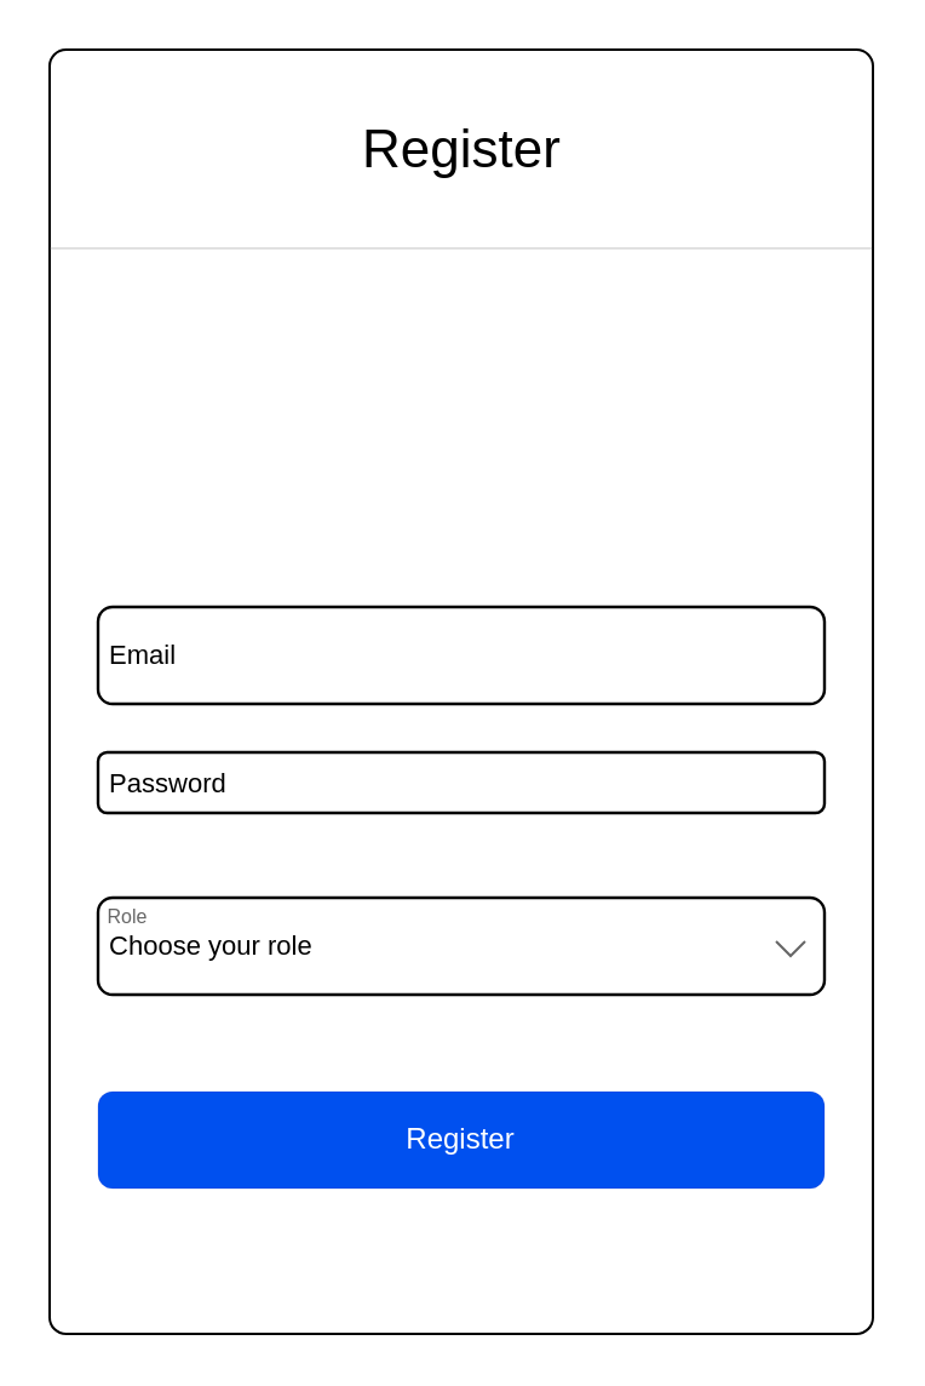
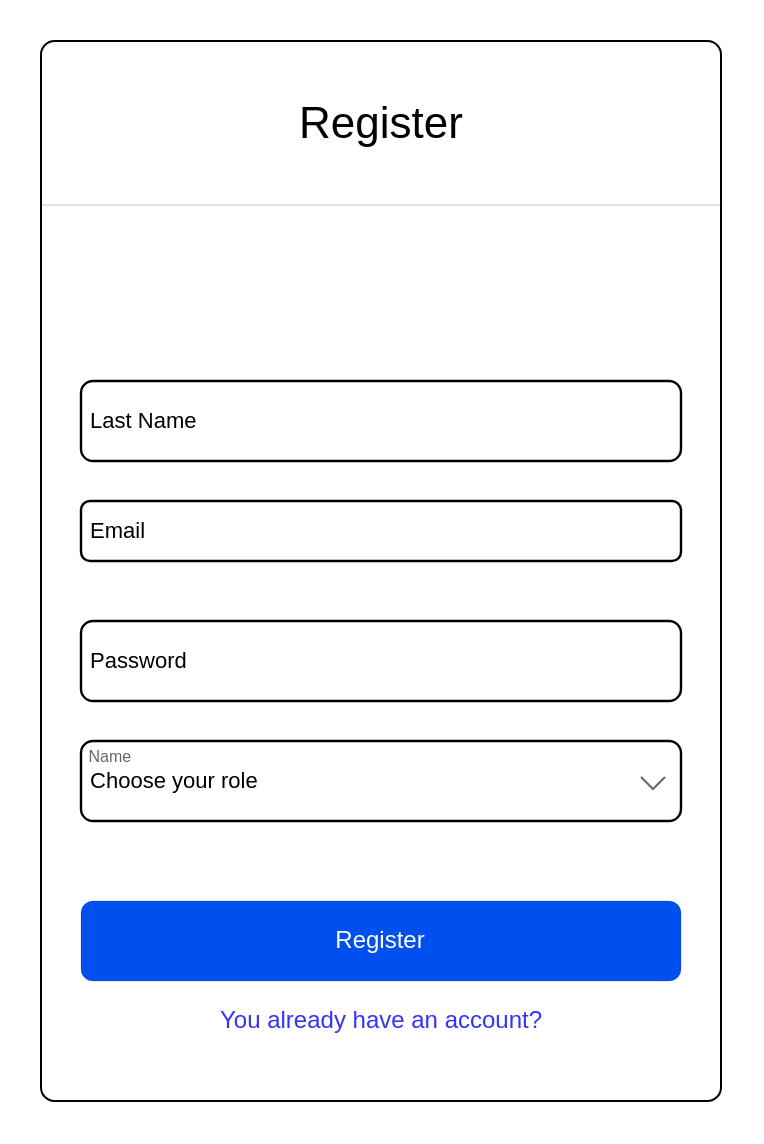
  <mxCell id="0" />
  <mxCell id="1" parent="0" />
  <mxCell id="2" value="" style="rounded=1;whiteSpace=wrap;html=1;gradientColor=none;fillColor=#FFFFFF;glass=0;shadow=0;sketch=0;labelPadding=0;fillOpacity=100;arcSize=2;" vertex="1" parent="1"><mxGeometry x="20" y="20" width="340" height="530" as="geometry" /></mxCell>
+ <mxCell id="3" value="&amp;nbsp;Last Name" style="rounded=1;whiteSpace=wrap;html=1;fillColor=#FFFFFF;fontColor=#000000;align=left;strokeWidth=1.2;fontSize=11;" vertex="1" parent="1"><mxGeometry x="40" y="190" width="300" height="40" as="geometry" /></mxCell>
  <mxCell id="4" value="Register" style="rounded=1;whiteSpace=wrap;html=1;fillColor=#0050ef;fontColor=#ffffff;strokeColor=#001DBC;strokeWidth=0;" vertex="1" parent="1"><mxGeometry x="40" y="450" width="300" height="40" as="geometry" /></mxCell>
+ <mxCell id="5" value="You already have an account?" style="text;html=1;align=center;verticalAlign=middle;resizable=0;points=[];autosize=1;fontColor=#3333FF;" vertex="1" parent="1"><mxGeometry x="100" y="500" width="180" height="20" as="geometry" /></mxCell>
  <mxCell id="6" value="&lt;font style=&quot;font-size: 22px;&quot;&gt;Register&lt;/font&gt;" style="text;html=1;align=center;verticalAlign=middle;resizable=0;points=[];autosize=1;strokeColor=none;fillColor=none;fontColor=#000000;" vertex="1" parent="1"><mxGeometry x="140" y="52" width="100" height="20" as="geometry" /></mxCell>
  <mxCell id="7" value="" style="endArrow=none;html=1;rounded=0;fontSize=22;entryX=1;entryY=0.25;entryDx=0;entryDy=0;strokeColor=#666666;strokeWidth=0.2;exitX=0;exitY=0.25;exitDx=0;exitDy=0;" edge="1" parent="1"><mxGeometry width="50" height="50" relative="1" as="geometry"><mxPoint x="20" y="102" as="sourcePoint" /><mxPoint x="360" y="102" as="targetPoint" /></mxGeometry></mxCell>
- <mxCell id="8" value="&amp;nbsp;Email" style="rounded=1;whiteSpace=wrap;html=1;align=left;fillColor=#FFFFFF;fontColor=#000000;strokeWidth=1.2;fontSize=11;" vertex="1" parent="1"><mxGeometry x="40" y="250" width="300" height="40" as="geometry" /></mxCell>
- <mxCell id="9" value="&amp;nbsp;Password" style="rounded=1;whiteSpace=wrap;html=1;fillColor=#FFFFFF;fontColor=#000000;align=left;strokeWidth=1.2;fontSize=11;" vertex="1" parent="1"><mxGeometry x="40" y="310" width="300" height="25" as="geometry" /></mxCell>
+ <mxCell id="8" value="&amp;nbsp;Email" style="rounded=1;whiteSpace=wrap;html=1;align=left;fillColor=#FFFFFF;fontColor=#000000;strokeWidth=1.2;fontSize=11;" vertex="1" parent="1"><mxGeometry x="40" y="250" width="300" height="30" as="geometry" /></mxCell>
+ <mxCell id="9" value="&amp;nbsp;Password" style="rounded=1;whiteSpace=wrap;html=1;fillColor=#FFFFFF;fontColor=#000000;align=left;strokeWidth=1.2;fontSize=11;" vertex="1" parent="1"><mxGeometry x="40" y="310" width="300" height="40" as="geometry" /></mxCell>
  <mxCell id="10" value="&amp;nbsp;Choose your role" style="rounded=1;whiteSpace=wrap;html=1;fillColor=#FFFFFF;fontColor=#000000;align=left;strokeWidth=1.2;fontSize=11;" vertex="1" parent="1"><mxGeometry x="40" y="370" width="300" height="40" as="geometry" /></mxCell>
- <mxCell id="11" value="&lt;font color=&quot;#666666&quot; style=&quot;font-size: 8px;&quot;&gt;&amp;nbsp;Role&lt;/font&gt;" style="text;html=1;align=left;verticalAlign=middle;resizable=0;points=[];autosize=1;strokeColor=none;fillColor=none;fontSize=8;fontColor=#000000;" vertex="1" parent="1"><mxGeometry x="40" y="368" width="30" height="20" as="geometry" /></mxCell>
+ <mxCell id="11" value="&lt;font color=&quot;#666666&quot; style=&quot;font-size: 8px;&quot;&gt;&amp;nbsp;Name&lt;/font&gt;" style="text;html=1;align=left;verticalAlign=middle;resizable=0;points=[];autosize=1;strokeColor=none;fillColor=none;fontSize=8;fontColor=#000000;" vertex="1" parent="1"><mxGeometry x="40" y="368" width="30" height="20" as="geometry" /></mxCell>
  <mxCell id="12" value="" style="html=1;verticalLabelPosition=bottom;labelBackgroundColor=#ffffff;verticalAlign=top;shadow=0;dashed=0;strokeWidth=1;shape=mxgraph.ios7.misc.down;rounded=1;glass=0;sketch=0;fontSize=8;fillColor=#666666;strokeColor=#666666;" vertex="1" parent="1"><mxGeometry x="320" y="388" width="12" height="6" as="geometry" /></mxCell>
